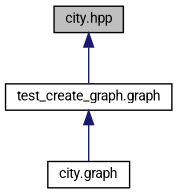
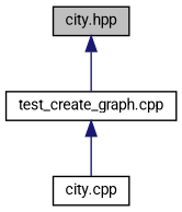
  digraph {
    fontname=Roboto
    node [color=black fillcolor=white fontname=Roboto fontsize=10 shape=record style=filled]
    edge [color=midnightblue dir=back fontname=Roboto fontsize=10 labelfontname=Helvetica labelfontsize=10 style=solid]
    n1 [fillcolor=grey75 fontcolor=black height=0.2 label="city.hpp" width=0.4]
-   n2 [height=0.2 label="test_create_graph.graph" width=0.4]
-   n3 [height=0.2 label="city.graph" width=0.4]
+   n2 [height=0.2 label="test_create_graph.cpp" width=0.4]
+   n3 [height=0.2 label="city.cpp" width=0.4]
    n1 -> n2
    n2 -> n3
  }
